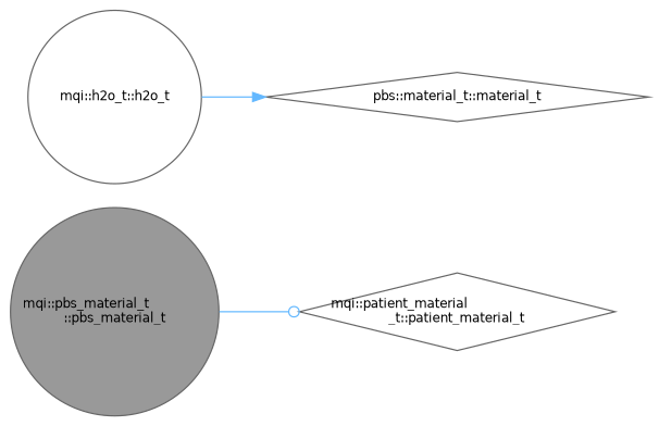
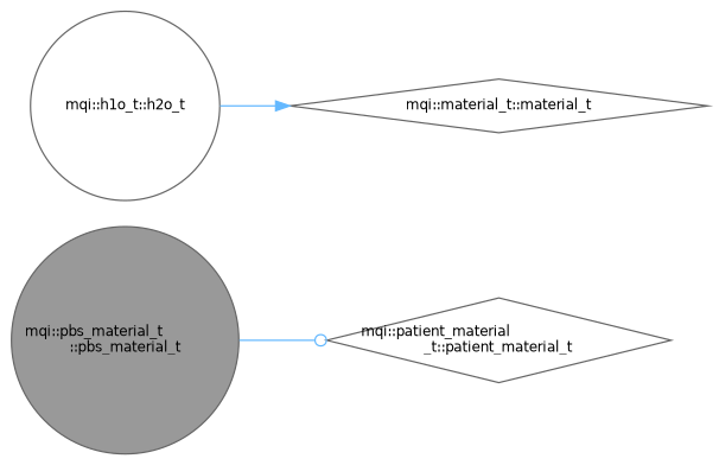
  digraph {
    rankdir=LR
    node [color=grey40 fillcolor=white fontname=Helvetica fontsize=10 shape=circle style=filled]
    edge [color=steelblue1 fontname=Helvetica fontsize=10 labelfontname=Helvetica labelfontsize=10 style=solid]
    n1 [color=gray40 fillcolor=grey60 fontcolor=black height=0.2 label="mqi::pbs_material_t\l::pbs_material_t" width=0.4]
    n2 [height=0.2 label="mqi::patient_material\l_t::patient_material_t" shape=diamond width=0.4]
-   n3 [height=0.2 label="mqi::h2o_t::h2o_t" width=0.4]
-   n4 [height=0.2 label="pbs::material_t::material_t" shape=diamond width=0.4]
+   n3 [height=0.2 label="mqi::h1o_t::h2o_t" width=0.4]
+   n4 [height=0.2 label="mqi::material_t::material_t" shape=diamond width=0.4]
    n1 -> n2 [arrowhead=odot]
    n3 -> n4 [arrowhead=normal]
  }
